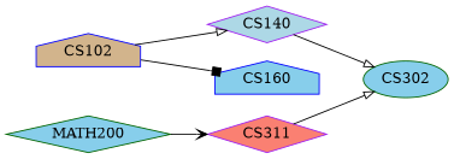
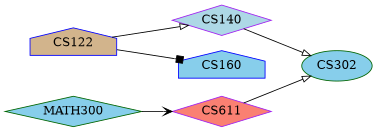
  digraph {
    rankdir=LR
    node [color=blue fillcolor=skyblue shape=diamond style=filled]
    edge [arrowhead=onormal]
-   n1 [fillcolor=tan label=CS102 shape=house]
+   n1 [fillcolor=tan label=CS122 shape=house]
    n2 [color=purple fillcolor=lightblue label=CS140]
    n3 [label=CS160 shape=house]
    n4 [color=darkgreen label=CS302 shape=ellipse]
-   n5 [color=purple fillcolor=salmon label=CS311]
-   n6 [color=darkgreen label=MATH200]
+   n5 [color=purple fillcolor=salmon label=CS611]
+   n6 [color=darkgreen label=MATH300]
    n1 -> n2
    n1 -> n3 [arrowhead=box]
    n2 -> n4
    n5 -> n4
    n6 -> n5 [arrowhead=vee]
  }
